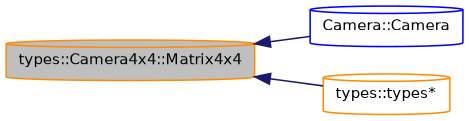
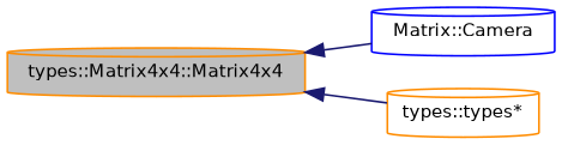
  digraph {
    rankdir=LR
    node [color=darkorange fillcolor=white fontname=Helvetica fontsize=10 shape=cylinder style=filled]
    edge [color=midnightblue dir=back fontname=Helvetica fontsize=10 labelfontname=Helvetica labelfontsize=10 style=solid]
-   n1 [fillcolor=grey75 fontcolor=black height=0.2 label="types::Camera4x4::Matrix4x4" width=0.4]
-   n2 [color=blue height=0.2 label="Camera::Camera" width=0.4]
+   n1 [fillcolor=grey75 fontcolor=black height=0.2 label="types::Matrix4x4::Matrix4x4" width=0.4]
+   n2 [color=blue height=0.2 label="Matrix::Camera" width=0.4]
    n3 [height=0.2 label="types::types*" width=0.4]
    n1 -> n2
    n1 -> n3
  }
